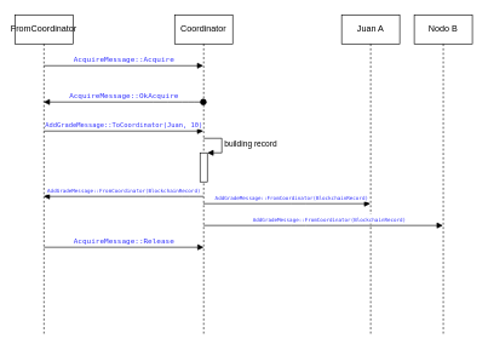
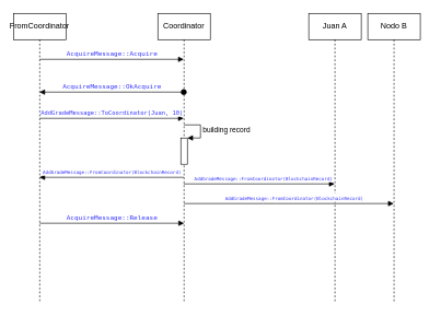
  <mxCell id="0" />
  <mxCell id="1" parent="0" />
  <mxCell id="2" value="FromCoordinator" style="shape=umlLifeline;perimeter=lifelinePerimeter;whiteSpace=wrap;html=1;container=1;collapsible=0;recursiveResize=0;outlineConnect=0;" vertex="1" parent="1"><mxGeometry x="20" y="20" width="80" height="440" as="geometry" /></mxCell>
  <mxCell id="3" value="&lt;span style=&quot;font-family: &amp;#34;droid sans mono&amp;#34; , monospace , monospace , &amp;#34;droid sans fallback&amp;#34; ; text-align: left&quot;&gt;&lt;font style=&quot;font-size: 10px&quot; color=&quot;#3333ff&quot;&gt;AcquireMessage::Release&lt;/font&gt;&lt;/span&gt;" style="html=1;verticalAlign=bottom;endArrow=block;" edge="1" parent="2"><mxGeometry width="80" relative="1" as="geometry"><mxPoint x="40" y="320" as="sourcePoint" /><mxPoint x="260" y="320" as="targetPoint" /></mxGeometry></mxCell>
  <mxCell id="4" value="Coordinator" style="shape=umlLifeline;perimeter=lifelinePerimeter;whiteSpace=wrap;html=1;container=1;collapsible=0;recursiveResize=0;outlineConnect=0;" vertex="1" parent="1"><mxGeometry x="240" y="20" width="80" height="440" as="geometry" /></mxCell>
  <mxCell id="5" value="" style="html=1;points=[];perimeter=orthogonalPerimeter;" vertex="1" parent="4"><mxGeometry x="35" y="190" width="10" height="40" as="geometry" /></mxCell>
  <mxCell id="6" value="building record" style="edgeStyle=orthogonalEdgeStyle;html=1;align=left;spacingLeft=2;endArrow=block;rounded=0;entryX=1;entryY=0;" edge="1" target="5" parent="4"><mxGeometry relative="1" as="geometry"><mxPoint x="40" y="170" as="sourcePoint" /><Array as="points"><mxPoint x="65" y="170" /></Array></mxGeometry></mxCell>
  <mxCell id="7" value="Juan A" style="shape=umlLifeline;perimeter=lifelinePerimeter;whiteSpace=wrap;html=1;container=1;collapsible=0;recursiveResize=0;outlineConnect=0;" vertex="1" parent="1"><mxGeometry x="470" y="20" width="80" height="440" as="geometry" /></mxCell>
- <mxCell id="8" value="Nodo B" style="shape=umlLifeline;perimeter=lifelinePerimeter;whiteSpace=wrap;html=1;container=1;collapsible=0;recursiveResize=0;outlineConnect=0;" vertex="1" parent="1"><mxGeometry x="570" y="20" width="80" height="440" as="geometry" /></mxCell>
+ <mxCell id="8" value="Nodo B" style="shape=umlLifeline;perimeter=lifelinePerimeter;whiteSpace=wrap;html=1;container=1;collapsible=0;recursiveResize=0;outlineConnect=0;" vertex="1" parent="1"><mxGeometry x="560" y="20" width="80" height="440" as="geometry" /></mxCell>
  <mxCell id="9" value="&lt;span style=&quot;font-family: &amp;#34;droid sans mono&amp;#34; , monospace , monospace , &amp;#34;droid sans fallback&amp;#34; ; text-align: left&quot;&gt;&lt;font style=&quot;font-size: 10px&quot; color=&quot;#3333ff&quot;&gt;AcquireMessage::OkAcquire&lt;/font&gt;&lt;/span&gt;" style="html=1;verticalAlign=bottom;startArrow=oval;startFill=1;endArrow=block;startSize=8;" edge="1" parent="1" source="4" target="2"><mxGeometry width="60" relative="1" as="geometry"><mxPoint x="180" y="170" as="sourcePoint" /><mxPoint x="240" y="170" as="targetPoint" /><Array as="points"><mxPoint x="260" y="140" /><mxPoint x="220" y="140" /></Array></mxGeometry></mxCell>
  <mxCell id="10" value="&lt;span style=&quot;font-family: &amp;#34;droid sans mono&amp;#34; , monospace , monospace , &amp;#34;droid sans fallback&amp;#34; ; text-align: left&quot;&gt;&lt;font style=&quot;font-size: 10px&quot; color=&quot;#3333ff&quot;&gt;AcquireMessage::Acquire&lt;/font&gt;&lt;/span&gt;" style="html=1;verticalAlign=bottom;endArrow=block;" edge="1" parent="1" target="4"><mxGeometry width="80" relative="1" as="geometry"><mxPoint x="60" y="90" as="sourcePoint" /><mxPoint x="140" y="90" as="targetPoint" /></mxGeometry></mxCell>
  <mxCell id="11" value="&lt;span style=&quot;font-family: &amp;#34;droid sans mono&amp;#34; , monospace , monospace , &amp;#34;droid sans fallback&amp;#34; ; text-align: left&quot;&gt;&lt;font style=&quot;font-size: 9px&quot; color=&quot;#3333ff&quot;&gt;AddGradeMessage::ToCoordinator(Juan, 10)&lt;/font&gt;&lt;/span&gt;" style="html=1;verticalAlign=bottom;endArrow=block;" edge="1" parent="1" target="4"><mxGeometry width="80" relative="1" as="geometry"><mxPoint x="60" y="180" as="sourcePoint" /><mxPoint x="270" y="180" as="targetPoint" /></mxGeometry></mxCell>
  <mxCell id="12" value="&lt;span style=&quot;font-family: &amp;#34;droid sans mono&amp;#34; , monospace , monospace , &amp;#34;droid sans fallback&amp;#34; ; text-align: left&quot;&gt;&lt;font style=&quot;font-size: 7px&quot; color=&quot;#3333ff&quot;&gt;AddGradeMessage::FromCoordinator(BlockchainRecord)&lt;/font&gt;&lt;/span&gt;" style="html=1;verticalAlign=bottom;endArrow=block;" edge="1" parent="1" source="4" target="2"><mxGeometry x="-0.004" width="80" relative="1" as="geometry"><mxPoint x="270" y="280" as="sourcePoint" /><mxPoint x="220" y="280" as="targetPoint" /><Array as="points"><mxPoint x="260" y="270" /><mxPoint x="210" y="270" /></Array><mxPoint as="offset" /></mxGeometry></mxCell>
  <mxCell id="13" value="&lt;span style=&quot;font-family: &amp;#34;droid sans mono&amp;#34; , monospace , monospace , &amp;#34;droid sans fallback&amp;#34; ; text-align: left&quot;&gt;&lt;font style=&quot;font-size: 7px&quot; color=&quot;#3333ff&quot;&gt;AddGradeMessage::FromCoordinator(BlockchainRecord)&lt;/font&gt;&lt;/span&gt;" style="html=1;verticalAlign=bottom;endArrow=block;" edge="1" parent="1" source="4" target="7"><mxGeometry x="0.052" width="80" relative="1" as="geometry"><mxPoint x="514.83" y="290" as="sourcePoint" /><mxPoint x="294.997" y="290" as="targetPoint" /><Array as="points"><mxPoint x="410" y="280" /></Array><mxPoint as="offset" /></mxGeometry></mxCell>
  <mxCell id="14" value="&lt;span style=&quot;font-family: &amp;#34;droid sans mono&amp;#34; , monospace , monospace , &amp;#34;droid sans fallback&amp;#34; ; text-align: left&quot;&gt;&lt;font style=&quot;font-size: 7px&quot; color=&quot;#3333ff&quot;&gt;AddGradeMessage::FromCoordinator(BlockchainRecord)&lt;/font&gt;&lt;/span&gt;" style="html=1;verticalAlign=bottom;endArrow=block;" edge="1" parent="1" target="8"><mxGeometry x="0.052" width="80" relative="1" as="geometry"><mxPoint x="279.997" y="310" as="sourcePoint" /><mxPoint x="509.83" y="310" as="targetPoint" /><Array as="points"><mxPoint x="410.33" y="310" /></Array><mxPoint as="offset" /></mxGeometry></mxCell>
